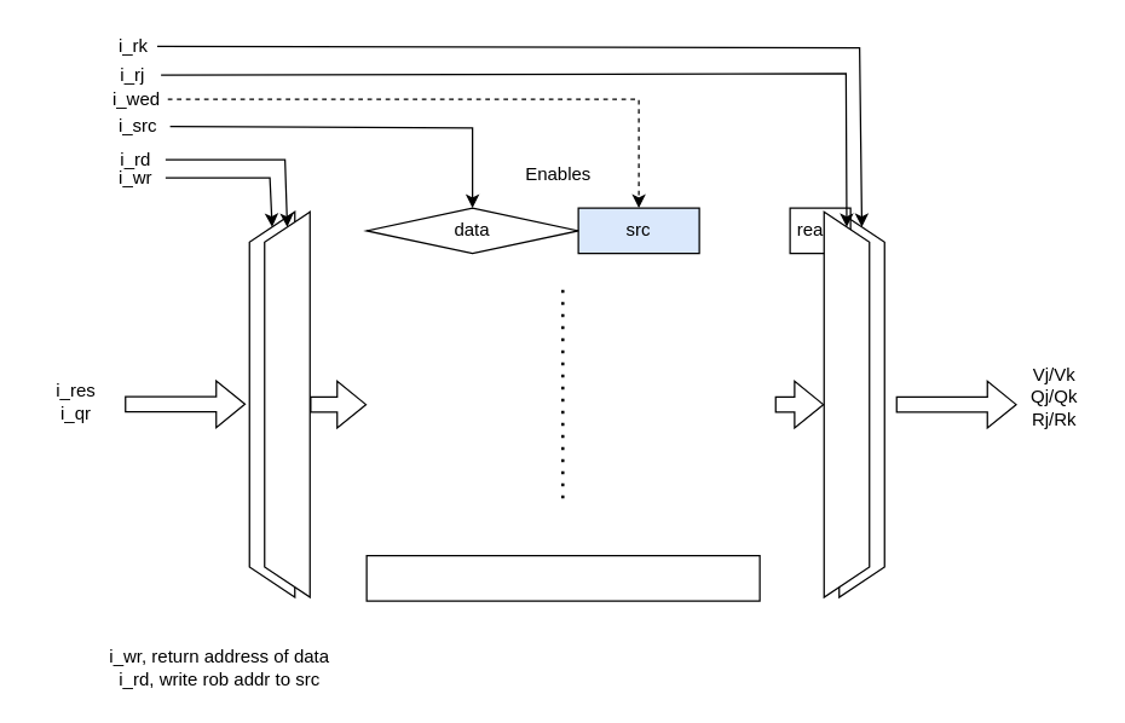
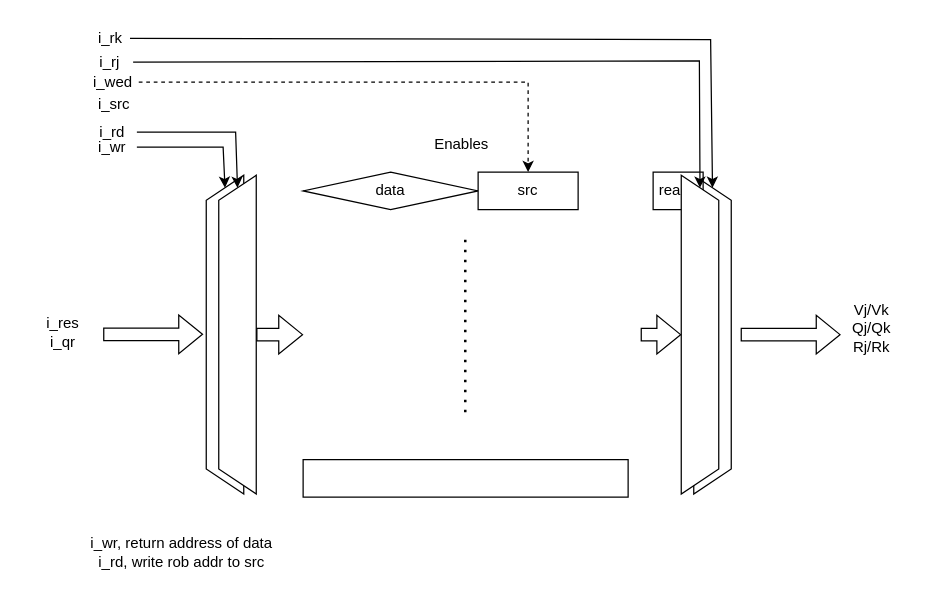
  <mxCell id="0" />
  <mxCell id="1" parent="0" />
  <mxCell id="2" value="" style="shape=trapezoid;perimeter=trapezoidPerimeter;whiteSpace=wrap;html=1;fixedSize=1;rotation=90;" vertex="1" parent="1"><mxGeometry x="442" y="252" width="255" height="30" as="geometry" /></mxCell>
  <mxCell id="3" value="data" style="rhombus;whiteSpace=wrap;html=1;" vertex="1" parent="1"><mxGeometry x="242" y="137" width="140" height="30" as="geometry" /></mxCell>
- <mxCell id="4" value="src" style="rounded=0;whiteSpace=wrap;html=1;fillColor=#dae8fc;" vertex="1" parent="1"><mxGeometry x="382" y="137" width="80" height="30" as="geometry" /></mxCell>
+ <mxCell id="4" value="src" style="rounded=0;whiteSpace=wrap;html=1;" vertex="1" parent="1"><mxGeometry x="382" y="137" width="80" height="30" as="geometry" /></mxCell>
  <mxCell id="5" value="ready" style="rounded=0;whiteSpace=wrap;html=1;" vertex="1" parent="1"><mxGeometry x="522" y="137" width="40" height="30" as="geometry" /></mxCell>
  <mxCell id="6" value="" style="endArrow=none;dashed=1;html=1;dashPattern=1 3;strokeWidth=2;rounded=0;" edge="1" parent="1"><mxGeometry width="50" height="50" relative="1" as="geometry"><mxPoint x="371.72" y="329" as="sourcePoint" /><mxPoint x="371.72" y="189" as="targetPoint" /></mxGeometry></mxCell>
  <mxCell id="7" value="" style="rounded=0;whiteSpace=wrap;html=1;" vertex="1" parent="1"><mxGeometry x="242" y="367" width="260" height="30" as="geometry" /></mxCell>
  <mxCell id="8" value="" style="shape=trapezoid;perimeter=trapezoidPerimeter;whiteSpace=wrap;html=1;fixedSize=1;rotation=90;" vertex="1" parent="1"><mxGeometry x="432" y="252" width="255" height="30" as="geometry" /></mxCell>
  <mxCell id="9" value="" style="shape=trapezoid;perimeter=trapezoidPerimeter;whiteSpace=wrap;html=1;fixedSize=1;rotation=-90;" vertex="1" parent="1"><mxGeometry x="52" y="252" width="255" height="30" as="geometry" /></mxCell>
  <mxCell id="10" value="" style="shape=trapezoid;perimeter=trapezoidPerimeter;whiteSpace=wrap;html=1;fixedSize=1;rotation=-90;" vertex="1" parent="1"><mxGeometry x="62" y="252" width="255" height="30" as="geometry" /></mxCell>
  <mxCell id="11" value="" style="shape=flexArrow;endArrow=classic;html=1;rounded=0;entryX=0.5;entryY=1;entryDx=0;entryDy=0;" edge="1" parent="1" target="8"><mxGeometry width="50" height="50" relative="1" as="geometry"><mxPoint x="512" y="267" as="sourcePoint" /><mxPoint x="542" y="257" as="targetPoint" /></mxGeometry></mxCell>
  <mxCell id="12" value="" style="endArrow=classic;html=1;rounded=0;entryX=0;entryY=0.5;entryDx=0;entryDy=0;exitX=1;exitY=0.5;exitDx=0;exitDy=0;" edge="1" parent="1" source="27" target="8"><mxGeometry width="50" height="50" relative="1" as="geometry"><mxPoint x="560" y="87" as="sourcePoint" /><mxPoint x="612" y="7" as="targetPoint" /><Array as="points"><mxPoint x="559" y="48" /></Array></mxGeometry></mxCell>
  <mxCell id="13" value="" style="endArrow=classic;html=1;rounded=0;entryX=0;entryY=0.5;entryDx=0;entryDy=0;exitX=1;exitY=0.5;exitDx=0;exitDy=0;" edge="1" parent="1" source="28" target="2"><mxGeometry width="50" height="50" relative="1" as="geometry"><mxPoint x="570" y="67" as="sourcePoint" /><mxPoint x="632" y="77" as="targetPoint" /><Array as="points"><mxPoint x="568" y="31" /></Array></mxGeometry></mxCell>
  <mxCell id="14" value="" style="shape=flexArrow;endArrow=classic;html=1;rounded=0;" edge="1" parent="1"><mxGeometry width="50" height="50" relative="1" as="geometry"><mxPoint x="592" y="267" as="sourcePoint" /><mxPoint x="672" y="267" as="targetPoint" /></mxGeometry></mxCell>
  <mxCell id="15" value="Vj/Vk&lt;div&gt;Qj/Qk&lt;/div&gt;&lt;div&gt;Rj/Rk&lt;/div&gt;" style="text;html=1;align=center;verticalAlign=middle;whiteSpace=wrap;rounded=0;" vertex="1" parent="1"><mxGeometry x="672" y="237" width="50" height="50" as="geometry" /></mxCell>
  <mxCell id="16" value="" style="shape=flexArrow;endArrow=classic;html=1;rounded=0;exitX=0.5;exitY=1;exitDx=0;exitDy=0;" edge="1" parent="1" source="10"><mxGeometry width="50" height="50" relative="1" as="geometry"><mxPoint x="209" y="261.66" as="sourcePoint" /><mxPoint x="242" y="267" as="targetPoint" /></mxGeometry></mxCell>
  <mxCell id="17" value="" style="shape=flexArrow;endArrow=classic;html=1;rounded=0;" edge="1" parent="1"><mxGeometry width="50" height="50" relative="1" as="geometry"><mxPoint x="82" y="266.76" as="sourcePoint" /><mxPoint x="162" y="266.76" as="targetPoint" /></mxGeometry></mxCell>
  <mxCell id="18" value="" style="endArrow=classic;html=1;rounded=0;entryX=1;entryY=0.5;entryDx=0;entryDy=0;exitX=1;exitY=0.5;exitDx=0;exitDy=0;" edge="1" parent="1" source="21" target="10"><mxGeometry width="50" height="50" relative="1" as="geometry"><mxPoint x="189" y="107" as="sourcePoint" /><mxPoint x="172" y="137" as="targetPoint" /><Array as="points"><mxPoint x="188" y="105" /></Array></mxGeometry></mxCell>
  <mxCell id="19" value="" style="endArrow=classic;html=1;rounded=0;entryX=1;entryY=0.5;entryDx=0;entryDy=0;exitX=1;exitY=0.5;exitDx=0;exitDy=0;" edge="1" parent="1" source="20" target="9"><mxGeometry width="50" height="50" relative="1" as="geometry"><mxPoint x="179" y="114" as="sourcePoint" /><mxPoint x="170" y="133" as="targetPoint" /><Array as="points"><mxPoint x="178" y="117" /></Array></mxGeometry></mxCell>
  <mxCell id="20" value="i_wr" style="text;html=1;align=center;verticalAlign=middle;whiteSpace=wrap;rounded=0;" vertex="1" parent="1"><mxGeometry x="70" y="109" width="39" height="16" as="geometry" /></mxCell>
  <mxCell id="21" value="i_rd" style="text;html=1;align=center;verticalAlign=middle;whiteSpace=wrap;rounded=0;" vertex="1" parent="1"><mxGeometry x="70" y="97" width="39" height="16" as="geometry" /></mxCell>
  <mxCell id="22" value="i_wr, return address of data&lt;div&gt;i_rd, write rob addr to src&lt;/div&gt;" style="text;html=1;align=center;verticalAlign=middle;whiteSpace=wrap;rounded=0;" vertex="1" parent="1"><mxGeometry x="65" y="426" width="160" height="30" as="geometry" /></mxCell>
- <mxCell id="23" value="" style="endArrow=classic;html=1;rounded=0;entryX=0.5;entryY=0;entryDx=0;entryDy=0;exitX=1;exitY=0.5;exitDx=0;exitDy=0;" edge="1" parent="1" source="24" target="3"><mxGeometry width="50" height="50" relative="1" as="geometry"><mxPoint x="105" y="77" as="sourcePoint" /><mxPoint x="153" y="7" as="targetPoint" /><Array as="points"><mxPoint x="312" y="84" /></Array></mxGeometry></mxCell>
  <mxCell id="24" value="i_src" style="text;html=1;align=center;verticalAlign=middle;whiteSpace=wrap;rounded=0;" vertex="1" parent="1"><mxGeometry x="70" y="73" width="42" height="20" as="geometry" /></mxCell>
  <mxCell id="25" value="i_wed" style="text;html=1;align=center;verticalAlign=middle;whiteSpace=wrap;rounded=0;" vertex="1" parent="1"><mxGeometry x="68.5" y="55" width="42" height="20" as="geometry" /></mxCell>
  <mxCell id="26" value="" style="endArrow=classic;html=1;rounded=0;entryX=0.5;entryY=0;entryDx=0;entryDy=0;exitX=1;exitY=0.5;exitDx=0;exitDy=0;dashed=1;" edge="1" parent="1" source="25" target="4"><mxGeometry width="50" height="50" relative="1" as="geometry"><mxPoint x="243" y="30" as="sourcePoint" /><mxPoint x="293" y="-20" as="targetPoint" /><Array as="points"><mxPoint x="422" y="65" /></Array></mxGeometry></mxCell>
  <mxCell id="27" value="i_rj" style="text;html=1;align=center;verticalAlign=middle;whiteSpace=wrap;rounded=0;" vertex="1" parent="1"><mxGeometry x="69" y="38" width="37" height="22" as="geometry" /></mxCell>
  <mxCell id="28" value="i_rk" style="text;html=1;align=center;verticalAlign=middle;whiteSpace=wrap;rounded=0;" vertex="1" parent="1"><mxGeometry x="71.5" y="20" width="32" height="20" as="geometry" /></mxCell>
  <mxCell id="29" value="i_res&lt;div&gt;i_qr&lt;/div&gt;" style="text;html=1;align=center;verticalAlign=middle;whiteSpace=wrap;rounded=0;" vertex="1" parent="1"><mxGeometry x="20" y="250" width="60" height="30" as="geometry" /></mxCell>
  <mxCell id="30" value="Enables" style="text;html=1;align=center;verticalAlign=middle;whiteSpace=wrap;rounded=0;" vertex="1" parent="1"><mxGeometry x="339" y="100" width="60" height="30" as="geometry" /></mxCell>
